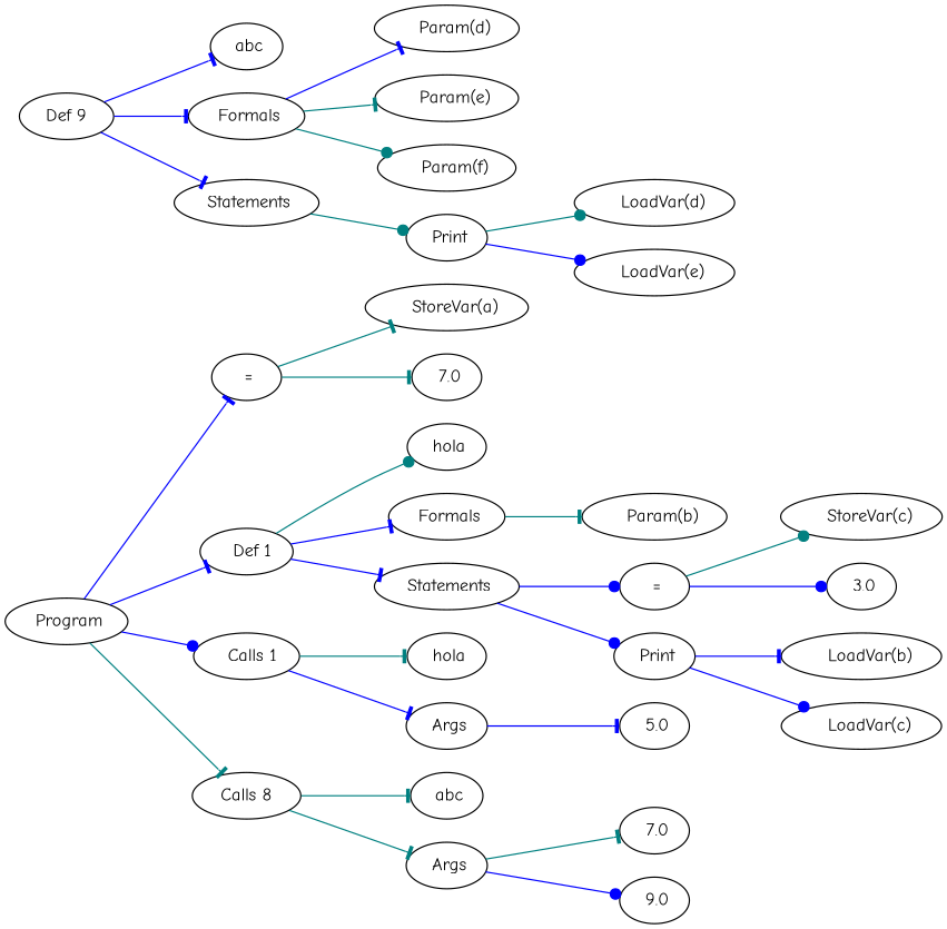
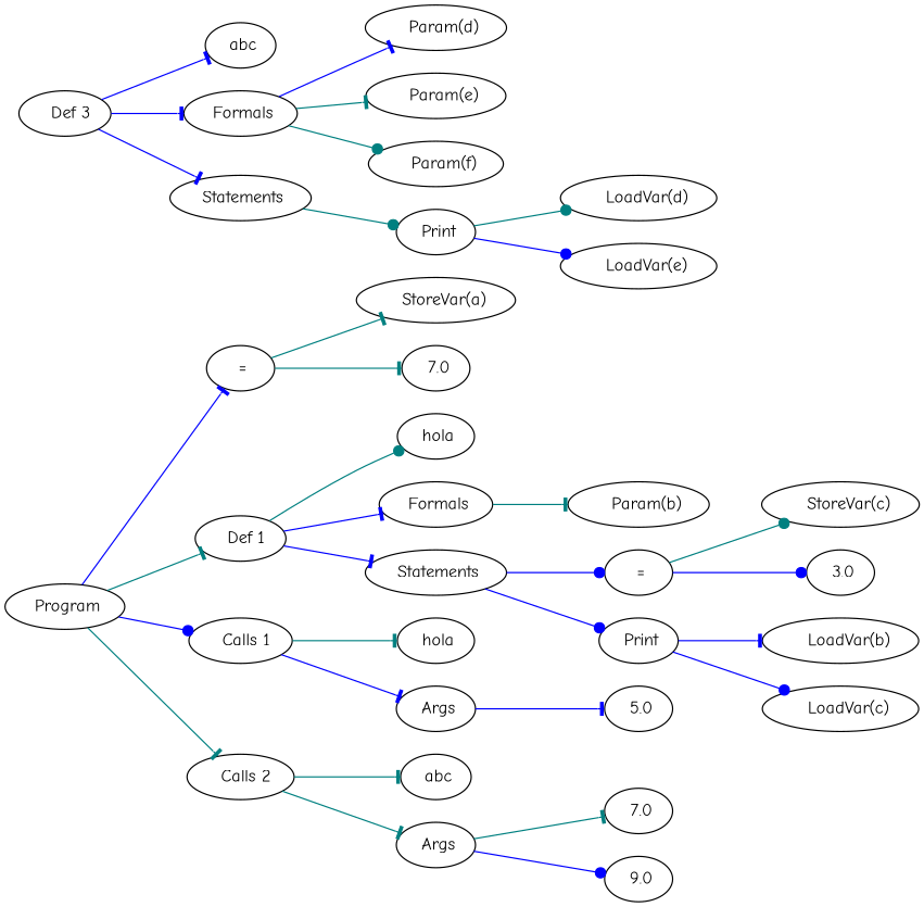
  digraph {
    fontname="Comic Neue"
    rankdir=LR
    node [fontname="Comic Neue"]
    edge [arrowhead=tee color=blue fontname="Comic Neue"]
    n1 [label=" Program"]
    n2 [label=" ="]
    n3 [label="  Def 1"]
    n4 [label="  Calls 1"]
-   n5 [label="Calls 8"]
+   n5 [label="  Calls 2"]
    n6 [label="   StoreVar(a)"]
    n7 [label=" 7.0"]
    n8 [label=" hola"]
    n9 [label=" Formals"]
    n10 [label=" Statements"]
-   n11 [label="Def 9"]
+   n11 [label="  Def 3"]
    n12 [label=" abc"]
    n13 [label=" Formals"]
    n14 [label=" Statements"]
    n15 [label=" hola"]
    n16 [label=" Args"]
    n17 [label=" abc"]
    n18 [label=" Args"]
    n19 [label="   Param(b)"]
    n20 [label=" ="]
    n21 [label=" Print"]
    n22 [label="   StoreVar(c)"]
    n23 [label=" 3.0"]
    n24 [label="   LoadVar(b)"]
    n25 [label="   LoadVar(c)"]
    n26 [label="   Param(d)"]
    n27 [label="   Param(e)"]
    n28 [label="   Param(f)"]
    n29 [label=" Print"]
    n30 [label="   LoadVar(d)"]
    n31 [label="   LoadVar(e)"]
    n32 [label=" 5.0"]
    n33 [label=" 7.0"]
    n34 [label=" 9.0"]
    n1 -> n2
-   n1 -> n3
+   n1 -> n3 [color=teal]
    n1 -> n4 [arrowhead=dot]
    n1 -> n5 [color=teal]
    n2 -> n6 [color=teal]
    n2 -> n7 [color=teal]
    n3 -> n8 [arrowhead=dot color=teal]
    n3 -> n9
    n3 -> n10
    n4 -> n15 [color=teal]
    n4 -> n16
    n5 -> n17 [color=teal]
    n5 -> n18 [color=teal]
    n9 -> n19 [color=teal]
    n10 -> n20 [arrowhead=dot]
    n10 -> n21 [arrowhead=dot]
    n11 -> n12
    n11 -> n13
    n11 -> n14
    n13 -> n26
    n13 -> n27 [color=teal]
    n13 -> n28 [arrowhead=dot color=teal]
    n14 -> n29 [arrowhead=dot color=teal]
    n16 -> n32
    n18 -> n33 [color=teal]
    n18 -> n34 [arrowhead=dot]
    n20 -> n22 [arrowhead=dot color=teal]
    n20 -> n23 [arrowhead=dot]
    n21 -> n24
    n21 -> n25 [arrowhead=dot]
    n29 -> n30 [arrowhead=dot color=teal]
    n29 -> n31 [arrowhead=dot]
  }
